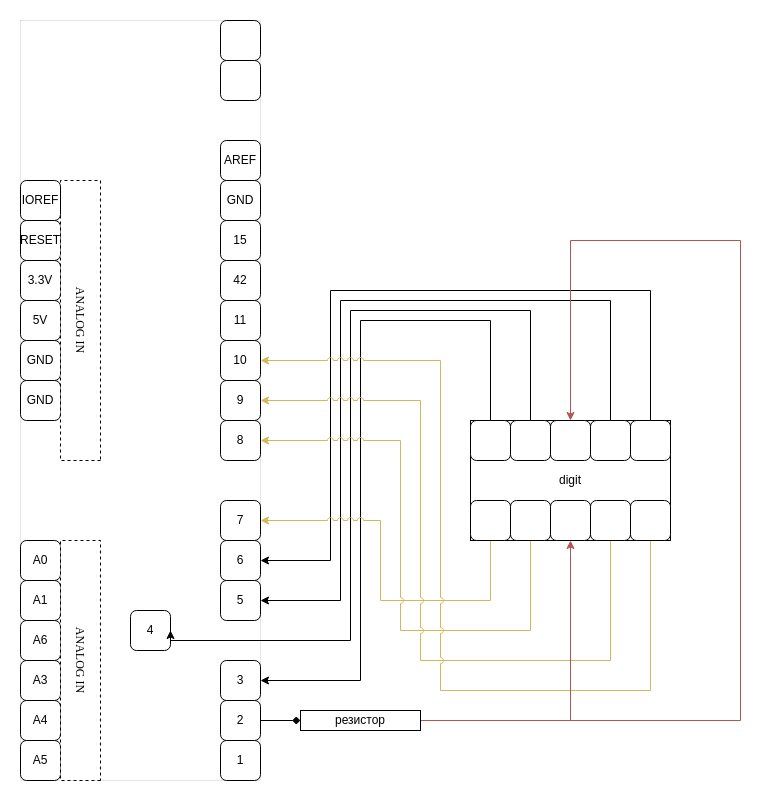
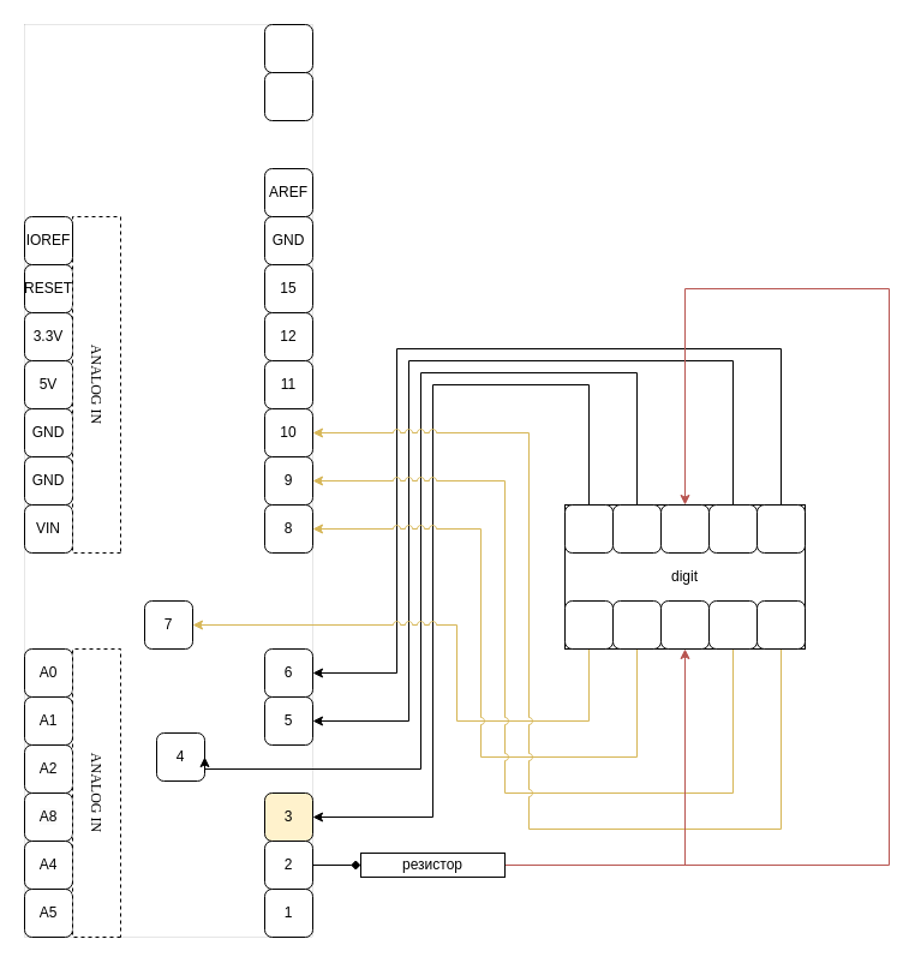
  <mxCell id="0" />
  <mxCell id="1" parent="0" />
  <mxCell id="2" value="" style="rounded=0;whiteSpace=wrap;html=1;strokeWidth=0.1;" parent="1" vertex="1"><mxGeometry x="20" y="20" width="240" height="760" as="geometry" /></mxCell>
  <mxCell id="3" value="1" style="rounded=1;whiteSpace=wrap;html=1;" parent="1" vertex="1"><mxGeometry x="220" y="740" width="40" height="40" as="geometry" /></mxCell>
  <mxCell id="4" style="edgeStyle=orthogonalEdgeStyle;rounded=0;orthogonalLoop=1;jettySize=auto;html=1;exitX=1;exitY=0.5;exitDx=0;exitDy=0;entryX=0;entryY=0.5;entryDx=0;entryDy=0;endArrow=diamond;" edge="1" parent="1" source="5" target="57"><mxGeometry relative="1" as="geometry" /></mxCell>
  <mxCell id="5" value="2" style="rounded=1;whiteSpace=wrap;html=1;" parent="1" vertex="1"><mxGeometry x="220" y="700" width="40" height="40" as="geometry" /></mxCell>
- <mxCell id="6" value="3" style="rounded=1;whiteSpace=wrap;html=1;" parent="1" vertex="1"><mxGeometry x="220" y="660" width="40" height="40" as="geometry" /></mxCell>
+ <mxCell id="6" value="3" style="rounded=1;whiteSpace=wrap;html=1;fillColor=#fff2cc;" parent="1" vertex="1"><mxGeometry x="220" y="660" width="40" height="40" as="geometry" /></mxCell>
  <mxCell id="7" value="4" style="rounded=1;whiteSpace=wrap;html=1;" parent="1" vertex="1"><mxGeometry x="130" y="610" width="40" height="40" as="geometry" /></mxCell>
  <mxCell id="8" value="5" style="rounded=1;whiteSpace=wrap;html=1;" parent="1" vertex="1"><mxGeometry x="220" y="580" width="40" height="40" as="geometry" /></mxCell>
  <mxCell id="9" value="6" style="rounded=1;whiteSpace=wrap;html=1;" parent="1" vertex="1"><mxGeometry x="220" y="540" width="40" height="40" as="geometry" /></mxCell>
- <mxCell id="10" value="7" style="rounded=1;whiteSpace=wrap;html=1;" parent="1" vertex="1"><mxGeometry x="220" y="500" width="40" height="40" as="geometry" /></mxCell>
+ <mxCell id="10" value="7" style="rounded=1;whiteSpace=wrap;html=1;" parent="1" vertex="1"><mxGeometry x="120" y="500" width="40" height="40" as="geometry" /></mxCell>
  <mxCell id="11" value="8" style="rounded=1;whiteSpace=wrap;html=1;" parent="1" vertex="1"><mxGeometry x="220" y="420" width="40" height="40" as="geometry" /></mxCell>
  <mxCell id="12" value="9" style="rounded=1;whiteSpace=wrap;html=1;" parent="1" vertex="1"><mxGeometry x="220" y="380" width="40" height="40" as="geometry" /></mxCell>
  <mxCell id="13" value="10" style="rounded=1;whiteSpace=wrap;html=1;" parent="1" vertex="1"><mxGeometry x="220" y="340" width="40" height="40" as="geometry" /></mxCell>
  <mxCell id="14" value="11" style="rounded=1;whiteSpace=wrap;html=1;" parent="1" vertex="1"><mxGeometry x="220" y="300" width="40" height="40" as="geometry" /></mxCell>
- <mxCell id="15" value="42" style="rounded=1;whiteSpace=wrap;html=1;" parent="1" vertex="1"><mxGeometry x="220" y="260" width="40" height="40" as="geometry" /></mxCell>
+ <mxCell id="15" value="12" style="rounded=1;whiteSpace=wrap;html=1;" parent="1" vertex="1"><mxGeometry x="220" y="260" width="40" height="40" as="geometry" /></mxCell>
  <mxCell id="16" value="15" style="rounded=1;whiteSpace=wrap;html=1;" parent="1" vertex="1"><mxGeometry x="220" y="220" width="40" height="40" as="geometry" /></mxCell>
  <mxCell id="17" value="GND" style="rounded=1;whiteSpace=wrap;html=1;" parent="1" vertex="1"><mxGeometry x="220" y="180" width="40" height="40" as="geometry" /></mxCell>
  <mxCell id="18" value="AREF" style="rounded=1;whiteSpace=wrap;html=1;" parent="1" vertex="1"><mxGeometry x="220" y="140" width="40" height="40" as="geometry" /></mxCell>
  <mxCell id="19" value="" style="rounded=1;whiteSpace=wrap;html=1;" parent="1" vertex="1"><mxGeometry x="220" y="60" width="40" height="40" as="geometry" /></mxCell>
  <mxCell id="20" value="" style="rounded=1;whiteSpace=wrap;html=1;" parent="1" vertex="1"><mxGeometry x="220" y="20" width="40" height="40" as="geometry" /></mxCell>
  <mxCell id="21" value="A5" style="rounded=1;whiteSpace=wrap;html=1;" parent="1" vertex="1"><mxGeometry x="20" y="740" width="40" height="40" as="geometry" /></mxCell>
  <mxCell id="22" value="A4" style="rounded=1;whiteSpace=wrap;html=1;" parent="1" vertex="1"><mxGeometry x="20" y="700" width="40" height="40" as="geometry" /></mxCell>
- <mxCell id="23" value="&lt;span style=&quot;color: rgb(0, 0, 0); font-family: Helvetica; font-size: 12px; font-style: normal; font-variant-ligatures: normal; font-variant-caps: normal; font-weight: 400; letter-spacing: normal; orphans: 2; text-align: center; text-indent: 0px; text-transform: none; widows: 2; word-spacing: 0px; -webkit-text-stroke-width: 0px; background-color: rgb(251, 251, 251); text-decoration-thickness: initial; text-decoration-style: initial; text-decoration-color: initial; float: none; display: inline !important;&quot;&gt;A3&lt;/span&gt;" style="rounded=1;whiteSpace=wrap;html=1;" parent="1" vertex="1"><mxGeometry x="20" y="660" width="40" height="40" as="geometry" /></mxCell>
- <mxCell id="24" value="A6" style="rounded=1;whiteSpace=wrap;html=1;" parent="1" vertex="1"><mxGeometry x="20" y="620" width="40" height="40" as="geometry" /></mxCell>
+ <mxCell id="23" value="&lt;span style=&quot;color: rgb(0, 0, 0); font-family: Helvetica; font-size: 12px; font-style: normal; font-variant-ligatures: normal; font-variant-caps: normal; font-weight: 400; letter-spacing: normal; orphans: 2; text-align: center; text-indent: 0px; text-transform: none; widows: 2; word-spacing: 0px; -webkit-text-stroke-width: 0px; background-color: rgb(251, 251, 251); text-decoration-thickness: initial; text-decoration-style: initial; text-decoration-color: initial; float: none; display: inline !important;&quot;&gt;A8&lt;/span&gt;" style="rounded=1;whiteSpace=wrap;html=1;" parent="1" vertex="1"><mxGeometry x="20" y="660" width="40" height="40" as="geometry" /></mxCell>
+ <mxCell id="24" value="A2" style="rounded=1;whiteSpace=wrap;html=1;" parent="1" vertex="1"><mxGeometry x="20" y="620" width="40" height="40" as="geometry" /></mxCell>
  <mxCell id="25" value="A1" style="rounded=1;whiteSpace=wrap;html=1;" parent="1" vertex="1"><mxGeometry x="20" y="580" width="40" height="40" as="geometry" /></mxCell>
  <mxCell id="26" value="A0" style="rounded=1;whiteSpace=wrap;html=1;" parent="1" vertex="1"><mxGeometry x="20" y="540" width="40" height="40" as="geometry" /></mxCell>
  <mxCell id="27" value="ANALOG IN" style="rounded=0;whiteSpace=wrap;html=1;strokeWidth=1;horizontal=0;rotation=-180;fontFamily=Lucida Console;strokeColor=#000000;dashed=1;" parent="1" vertex="1"><mxGeometry x="60" y="540" width="40" height="240" as="geometry" /></mxCell>
+ <mxCell id="28" value="VIN" style="rounded=1;whiteSpace=wrap;html=1;" parent="1" vertex="1"><mxGeometry x="20" y="420" width="40" height="40" as="geometry" /></mxCell>
  <mxCell id="29" value="GND" style="rounded=1;whiteSpace=wrap;html=1;" parent="1" vertex="1"><mxGeometry x="20" y="380" width="40" height="40" as="geometry" /></mxCell>
  <mxCell id="30" value="GND" style="rounded=1;whiteSpace=wrap;html=1;" parent="1" vertex="1"><mxGeometry x="20" y="340" width="40" height="40" as="geometry" /></mxCell>
  <mxCell id="31" value="5V" style="rounded=1;whiteSpace=wrap;html=1;" parent="1" vertex="1"><mxGeometry x="20" y="300" width="40" height="40" as="geometry" /></mxCell>
  <mxCell id="32" value="3.3V" style="rounded=1;whiteSpace=wrap;html=1;" parent="1" vertex="1"><mxGeometry x="20" y="260" width="40" height="40" as="geometry" /></mxCell>
  <mxCell id="33" value="RESET" style="rounded=1;whiteSpace=wrap;html=1;" parent="1" vertex="1"><mxGeometry x="20" y="220" width="40" height="40" as="geometry" /></mxCell>
  <mxCell id="34" value="ANALOG IN" style="rounded=0;whiteSpace=wrap;html=1;strokeWidth=1;horizontal=0;rotation=-180;fontFamily=Lucida Console;strokeColor=#000000;dashed=1;" parent="1" vertex="1"><mxGeometry x="60" y="180" width="40" height="280" as="geometry" /></mxCell>
  <mxCell id="35" value="IOREF" style="rounded=1;whiteSpace=wrap;html=1;" parent="1" vertex="1"><mxGeometry x="20" y="180" width="40" height="40" as="geometry" /></mxCell>
  <mxCell id="36" value="digit" style="rounded=0;whiteSpace=wrap;html=1;" vertex="1" parent="1"><mxGeometry x="470" y="420" width="200" height="120" as="geometry" /></mxCell>
  <mxCell id="37" style="edgeStyle=orthogonalEdgeStyle;rounded=0;orthogonalLoop=1;jettySize=auto;html=1;exitX=0.5;exitY=0;exitDx=0;exitDy=0;entryX=1;entryY=0.5;entryDx=0;entryDy=0;" edge="1" parent="1" source="38" target="6"><mxGeometry relative="1" as="geometry"><mxPoint x="360" y="500" as="targetPoint" /><Array as="points"><mxPoint x="490" y="320" /><mxPoint x="360" y="320" /><mxPoint x="360" y="680" /></Array></mxGeometry></mxCell>
  <mxCell id="38" value="" style="rounded=1;whiteSpace=wrap;html=1;" vertex="1" parent="1"><mxGeometry x="470" y="420" width="40" height="40" as="geometry" /></mxCell>
  <mxCell id="39" style="edgeStyle=orthogonalEdgeStyle;rounded=0;orthogonalLoop=1;jettySize=auto;html=1;exitX=0.5;exitY=0;exitDx=0;exitDy=0;entryX=1;entryY=0.5;entryDx=0;entryDy=0;" edge="1" parent="1" source="40" target="7"><mxGeometry relative="1" as="geometry"><Array as="points"><mxPoint x="530" y="310" /><mxPoint x="350" y="310" /><mxPoint x="350" y="640" /></Array></mxGeometry></mxCell>
  <mxCell id="40" value="" style="rounded=1;whiteSpace=wrap;html=1;" vertex="1" parent="1"><mxGeometry x="510" y="420" width="40" height="40" as="geometry" /></mxCell>
  <mxCell id="41" value="" style="rounded=1;whiteSpace=wrap;html=1;" vertex="1" parent="1"><mxGeometry x="550" y="420" width="40" height="40" as="geometry" /></mxCell>
  <mxCell id="42" style="edgeStyle=orthogonalEdgeStyle;rounded=0;orthogonalLoop=1;jettySize=auto;html=1;exitX=0.5;exitY=0;exitDx=0;exitDy=0;entryX=1;entryY=0.5;entryDx=0;entryDy=0;" edge="1" parent="1" source="43" target="8"><mxGeometry relative="1" as="geometry"><Array as="points"><mxPoint x="610" y="300" /><mxPoint x="340" y="300" /><mxPoint x="340" y="600" /></Array></mxGeometry></mxCell>
  <mxCell id="43" value="" style="rounded=1;whiteSpace=wrap;html=1;" vertex="1" parent="1"><mxGeometry x="590" y="420" width="40" height="40" as="geometry" /></mxCell>
  <mxCell id="44" style="edgeStyle=orthogonalEdgeStyle;rounded=0;orthogonalLoop=1;jettySize=auto;html=1;exitX=0.5;exitY=0;exitDx=0;exitDy=0;entryX=1;entryY=0.5;entryDx=0;entryDy=0;" edge="1" parent="1" source="45" target="9"><mxGeometry relative="1" as="geometry"><Array as="points"><mxPoint x="650" y="290" /><mxPoint x="330" y="290" /><mxPoint x="330" y="560" /></Array></mxGeometry></mxCell>
  <mxCell id="45" value="" style="rounded=1;whiteSpace=wrap;html=1;" vertex="1" parent="1"><mxGeometry x="630" y="420" width="40" height="40" as="geometry" /></mxCell>
  <mxCell id="46" style="edgeStyle=orthogonalEdgeStyle;rounded=0;orthogonalLoop=1;jettySize=auto;html=1;exitX=0.5;exitY=1;exitDx=0;exitDy=0;entryX=1;entryY=0.5;entryDx=0;entryDy=0;jumpStyle=arc;fillColor=#fff2cc;strokeColor=#d6b656;" edge="1" parent="1" source="47" target="10"><mxGeometry relative="1" as="geometry"><Array as="points"><mxPoint x="490" y="600" /><mxPoint x="380" y="600" /><mxPoint x="380" y="520" /></Array></mxGeometry></mxCell>
  <mxCell id="47" value="" style="rounded=1;whiteSpace=wrap;html=1;" vertex="1" parent="1"><mxGeometry x="470" y="500" width="40" height="40" as="geometry" /></mxCell>
  <mxCell id="48" style="edgeStyle=orthogonalEdgeStyle;rounded=0;jumpStyle=arc;orthogonalLoop=1;jettySize=auto;html=1;exitX=0.5;exitY=1;exitDx=0;exitDy=0;entryX=1;entryY=0.5;entryDx=0;entryDy=0;fillColor=#fff2cc;strokeColor=#d6b656;" edge="1" parent="1" source="49" target="11"><mxGeometry relative="1" as="geometry"><Array as="points"><mxPoint x="530" y="630" /><mxPoint x="400" y="630" /><mxPoint x="400" y="440" /></Array></mxGeometry></mxCell>
  <mxCell id="49" value="" style="rounded=1;whiteSpace=wrap;html=1;" vertex="1" parent="1"><mxGeometry x="510" y="500" width="40" height="40" as="geometry" /></mxCell>
  <mxCell id="50" value="" style="rounded=1;whiteSpace=wrap;html=1;" vertex="1" parent="1"><mxGeometry x="550" y="500" width="40" height="40" as="geometry" /></mxCell>
  <mxCell id="51" style="edgeStyle=orthogonalEdgeStyle;rounded=0;jumpStyle=arc;orthogonalLoop=1;jettySize=auto;html=1;exitX=0.5;exitY=1;exitDx=0;exitDy=0;entryX=1;entryY=0.5;entryDx=0;entryDy=0;fillColor=#fff2cc;strokeColor=#d6b656;" edge="1" parent="1" source="52" target="12"><mxGeometry relative="1" as="geometry"><Array as="points"><mxPoint x="610" y="660" /><mxPoint x="420" y="660" /><mxPoint x="420" y="400" /></Array></mxGeometry></mxCell>
  <mxCell id="52" value="" style="rounded=1;whiteSpace=wrap;html=1;" vertex="1" parent="1"><mxGeometry x="590" y="500" width="40" height="40" as="geometry" /></mxCell>
  <mxCell id="53" style="edgeStyle=orthogonalEdgeStyle;rounded=0;jumpStyle=arc;orthogonalLoop=1;jettySize=auto;html=1;exitX=0.5;exitY=1;exitDx=0;exitDy=0;entryX=1;entryY=0.5;entryDx=0;entryDy=0;fillColor=#fff2cc;strokeColor=#d6b656;" edge="1" parent="1" source="54" target="13"><mxGeometry relative="1" as="geometry"><Array as="points"><mxPoint x="650" y="690" /><mxPoint x="440" y="690" /><mxPoint x="440" y="360" /></Array></mxGeometry></mxCell>
  <mxCell id="54" value="" style="rounded=1;whiteSpace=wrap;html=1;" vertex="1" parent="1"><mxGeometry x="630" y="500" width="40" height="40" as="geometry" /></mxCell>
  <mxCell id="55" style="edgeStyle=orthogonalEdgeStyle;rounded=0;orthogonalLoop=1;jettySize=auto;html=1;exitX=1;exitY=0.5;exitDx=0;exitDy=0;entryX=0.5;entryY=1;entryDx=0;entryDy=0;fillColor=#f8cecc;strokeColor=#b85450;" edge="1" parent="1" source="57" target="50"><mxGeometry relative="1" as="geometry" /></mxCell>
  <mxCell id="56" style="edgeStyle=orthogonalEdgeStyle;rounded=0;orthogonalLoop=1;jettySize=auto;html=1;exitX=1;exitY=0.5;exitDx=0;exitDy=0;entryX=0.5;entryY=0;entryDx=0;entryDy=0;fillColor=#f8cecc;strokeColor=#b85450;" edge="1" parent="1" source="57" target="41"><mxGeometry relative="1" as="geometry"><Array as="points"><mxPoint x="740" y="720" /><mxPoint x="740" y="240" /><mxPoint x="570" y="240" /></Array></mxGeometry></mxCell>
  <mxCell id="57" value="резистор" style="rounded=0;whiteSpace=wrap;html=1;" vertex="1" parent="1"><mxGeometry x="300" y="710" width="120" height="20" as="geometry" /></mxCell>
